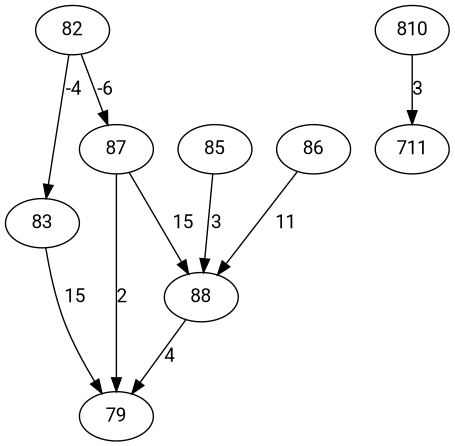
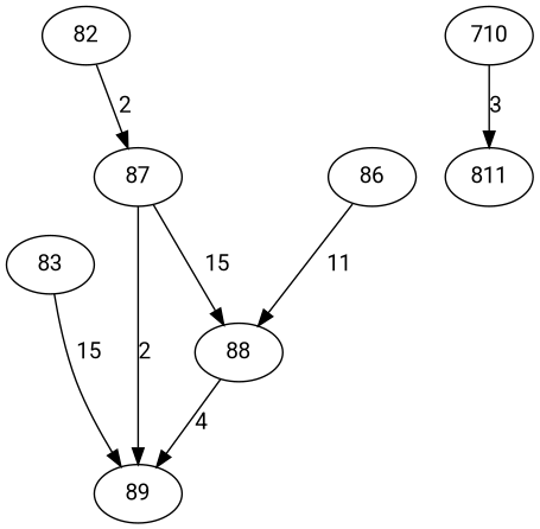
  digraph {
    fontname=Roboto
    node [fontname=Roboto]
    edge [fontname=Roboto]
    82
    87
    83
    86
    88
-   89 [label=79]
-   85
-   810
-   811 [label=711]
-   82 -> 87 [label=-6]
-   82 -> 83 [label=-4]
+   89
+   810 [label=710]
+   811
+   82 -> 87 [label=2]
    87 -> 88 [label=15]
    87 -> 89 [label=2]
    83 -> 89 [label=15]
    86 -> 88 [label=11]
    88 -> 89 [label=4]
-   85 -> 88 [label=3]
    810 -> 811 [label=3]
  }
